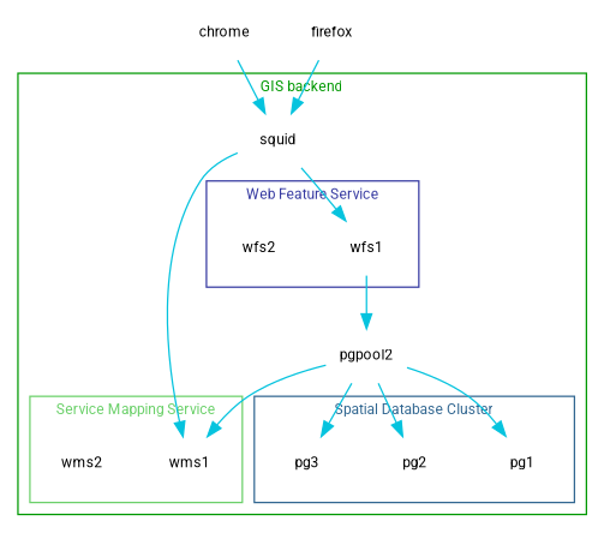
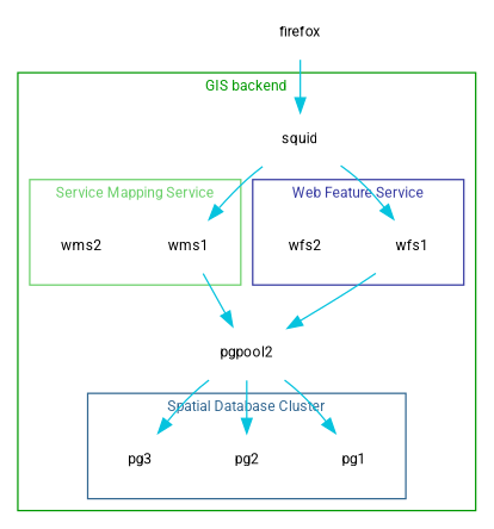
  digraph {
    dir=LR
    fontname=Roboto
    fontsize=10
    node [fontname=Roboto fontsize=10 shape=none]
    edge [color="#05c3de" fontname=Roboto fontsize=10]
    wms1
    wms2
    pg1
    pg2
    pg3
    wfs1
    wfs2
    squid
    pgpool2
-   chrome
    firefox
    subgraph cluster_1 {
      color="#009801"
      fontcolor="#009801"
      label="GIS backend"
      squid
      pgpool2
      subgraph cluster_2 {
        color="#6BD06A"
        fontcolor="#6BD06A"
        label="Service Mapping Service"
        wms1
        wms2
      }
      subgraph cluster_3 {
        color="#326791"
        fontcolor="#326791"
        label="Spatial Database Cluster"
        pg1
        pg2
        pg3
      }
      subgraph cluster_4 {
        color="#363AA1"
        fontcolor="#363AA1"
        label="Web Feature Service"
        wfs1
        wfs2
      }
    }
-   pgpool2 -> wms1
+   wms1 -> pgpool2
    wfs1 -> pgpool2
    squid -> wms1
    squid -> wfs1
    pgpool2 -> pg1
    pgpool2 -> pg2
    pgpool2 -> pg3
-   chrome -> squid
    firefox -> squid
  }
